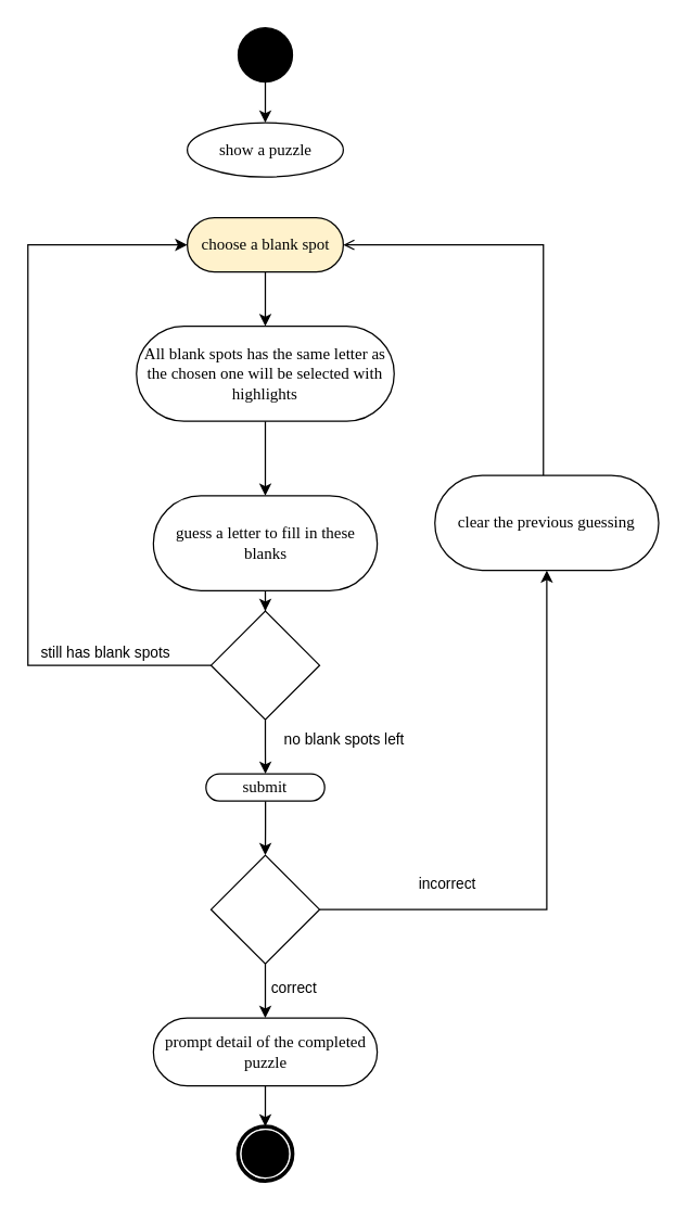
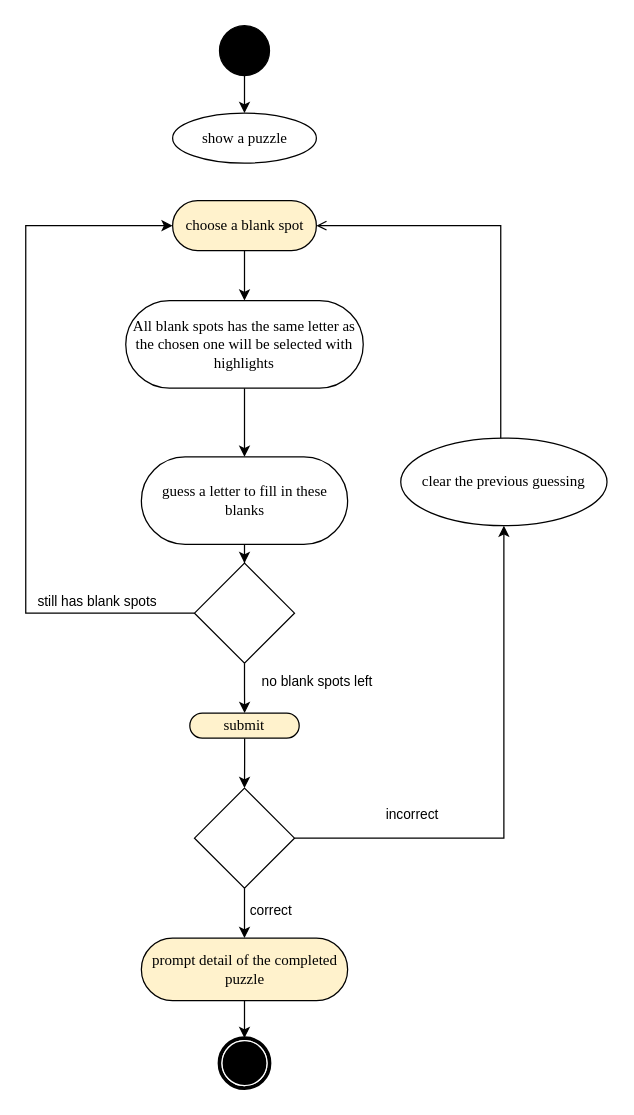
  <mxCell id="0" />
  <mxCell id="1" parent="0" />
  <mxCell id="2" value="" style="edgeStyle=orthogonalEdgeStyle;rounded=0;orthogonalLoop=1;jettySize=auto;html=1;" edge="1" parent="1" source="3" target="7"><mxGeometry relative="1" as="geometry" /></mxCell>
  <mxCell id="3" value="choose a blank spot" style="rounded=1;whiteSpace=wrap;html=1;shadow=0;comic=0;labelBackgroundColor=none;strokeWidth=1;fontFamily=Verdana;fontSize=12;align=center;arcSize=50;fillColor=#fff2cc;" vertex="1" parent="1"><mxGeometry x="137.5" y="160" width="115" height="40" as="geometry" /></mxCell>
  <mxCell id="4" value="" style="edgeStyle=orthogonalEdgeStyle;rounded=0;orthogonalLoop=1;jettySize=auto;html=1;entryX=0.5;entryY=0;entryDx=0;entryDy=0;" edge="1" parent="1" source="5" target="27"><mxGeometry relative="1" as="geometry"><mxPoint x="195" y="90" as="targetPoint" /></mxGeometry></mxCell>
  <mxCell id="5" value="" style="ellipse;whiteSpace=wrap;html=1;rounded=0;shadow=0;comic=0;labelBackgroundColor=none;strokeWidth=1;fillColor=#000000;fontFamily=Verdana;fontSize=12;align=center;" vertex="1" parent="1"><mxGeometry x="175" y="20" width="40" height="40" as="geometry" /></mxCell>
  <mxCell id="6" value="" style="edgeStyle=orthogonalEdgeStyle;rounded=0;orthogonalLoop=1;jettySize=auto;html=1;" edge="1" parent="1" source="7" target="9"><mxGeometry relative="1" as="geometry" /></mxCell>
  <mxCell id="7" value="All blank spots has the same letter as the chosen one will be selected with highlights" style="rounded=1;whiteSpace=wrap;html=1;shadow=0;comic=0;labelBackgroundColor=none;strokeWidth=1;fontFamily=Verdana;fontSize=12;align=center;arcSize=50;" vertex="1" parent="1"><mxGeometry x="100" y="240" width="190" height="70" as="geometry" /></mxCell>
  <mxCell id="8" value="" style="edgeStyle=orthogonalEdgeStyle;rounded=0;orthogonalLoop=1;jettySize=auto;html=1;entryX=0.5;entryY=0;entryDx=0;entryDy=0;" edge="1" parent="1" source="9" target="14"><mxGeometry relative="1" as="geometry"><mxPoint x="195" y="460" as="targetPoint" /></mxGeometry></mxCell>
  <mxCell id="9" value="guess a letter to fill in these blanks" style="whiteSpace=wrap;html=1;fontFamily=Verdana;rounded=1;shadow=0;comic=0;labelBackgroundColor=none;strokeWidth=1;arcSize=50;" vertex="1" parent="1"><mxGeometry x="112.5" y="365" width="165" height="70" as="geometry" /></mxCell>
  <mxCell id="10" value="" style="edgeStyle=orthogonalEdgeStyle;rounded=0;orthogonalLoop=1;jettySize=auto;html=1;entryX=0;entryY=0.5;entryDx=0;entryDy=0;exitX=0;exitY=0.5;exitDx=0;exitDy=0;" edge="1" parent="1" source="14" target="3"><mxGeometry relative="1" as="geometry"><mxPoint x="10" y="280" as="targetPoint" /><Array as="points"><mxPoint x="20" y="490" /><mxPoint x="20" y="180" /></Array></mxGeometry></mxCell>
  <mxCell id="11" value="still has blank spots" style="edgeLabel;html=1;align=center;verticalAlign=middle;resizable=0;points=[];" vertex="1" connectable="0" parent="10"><mxGeometry x="-0.613" y="1" relative="1" as="geometry"><mxPoint x="31" y="-11" as="offset" /></mxGeometry></mxCell>
  <mxCell id="12" value="" style="edgeStyle=orthogonalEdgeStyle;rounded=0;orthogonalLoop=1;jettySize=auto;html=1;" edge="1" parent="1" source="14" target="16"><mxGeometry relative="1" as="geometry" /></mxCell>
  <mxCell id="13" value="no blank spots left" style="edgeLabel;html=1;align=center;verticalAlign=middle;resizable=0;points=[];" vertex="1" connectable="0" parent="12"><mxGeometry x="0.022" y="2" relative="1" as="geometry"><mxPoint x="55" y="-5" as="offset" /></mxGeometry></mxCell>
  <mxCell id="14" value="" style="rhombus;whiteSpace=wrap;html=1;" vertex="1" parent="1"><mxGeometry x="155" y="450" width="80" height="80" as="geometry" /></mxCell>
  <mxCell id="15" value="" style="edgeStyle=orthogonalEdgeStyle;rounded=0;orthogonalLoop=1;jettySize=auto;html=1;" edge="1" parent="1" source="16" target="21"><mxGeometry relative="1" as="geometry" /></mxCell>
- <mxCell id="16" value="submit" style="whiteSpace=wrap;html=1;fontFamily=Verdana;rounded=1;shadow=0;comic=0;labelBackgroundColor=none;strokeWidth=1;arcSize=50;" vertex="1" parent="1"><mxGeometry x="151.25" y="570" width="87.5" height="20" as="geometry" /></mxCell>
+ <mxCell id="16" value="submit" style="whiteSpace=wrap;html=1;fontFamily=Verdana;rounded=1;shadow=0;comic=0;labelBackgroundColor=none;strokeWidth=1;arcSize=50;fillColor=#fff2cc;" vertex="1" parent="1"><mxGeometry x="151.25" y="570" width="87.5" height="20" as="geometry" /></mxCell>
  <mxCell id="17" value="" style="edgeStyle=orthogonalEdgeStyle;rounded=0;orthogonalLoop=1;jettySize=auto;html=1;" edge="1" parent="1" source="21" target="23"><mxGeometry relative="1" as="geometry" /></mxCell>
  <mxCell id="18" value="incorrect" style="edgeLabel;html=1;align=center;verticalAlign=middle;resizable=0;points=[];" vertex="1" connectable="0" parent="17"><mxGeometry x="-0.555" relative="1" as="geometry"><mxPoint y="-20" as="offset" /></mxGeometry></mxCell>
  <mxCell id="19" value="" style="edgeStyle=orthogonalEdgeStyle;rounded=0;orthogonalLoop=1;jettySize=auto;html=1;" edge="1" parent="1" source="21" target="25"><mxGeometry relative="1" as="geometry" /></mxCell>
  <mxCell id="20" value="correct" style="edgeLabel;html=1;align=center;verticalAlign=middle;resizable=0;points=[];" vertex="1" connectable="0" parent="19"><mxGeometry x="-0.133" relative="1" as="geometry"><mxPoint x="20" as="offset" /></mxGeometry></mxCell>
  <mxCell id="21" value="" style="rhombus;whiteSpace=wrap;html=1;" vertex="1" parent="1"><mxGeometry x="155" y="630" width="80" height="80" as="geometry" /></mxCell>
  <mxCell id="22" value="" style="edgeStyle=orthogonalEdgeStyle;rounded=0;orthogonalLoop=1;jettySize=auto;html=1;entryX=1;entryY=0.5;entryDx=0;entryDy=0;endArrow=open;" edge="1" parent="1" source="23" target="3"><mxGeometry relative="1" as="geometry"><mxPoint x="512.5" y="455" as="targetPoint" /><Array as="points"><mxPoint x="400" y="180" /></Array></mxGeometry></mxCell>
- <mxCell id="23" value="clear the previous guessing" style="whiteSpace=wrap;html=1;fontFamily=Verdana;rounded=1;shadow=0;comic=0;labelBackgroundColor=none;strokeWidth=1;arcSize=50;" vertex="1" parent="1"><mxGeometry x="320" y="350" width="165" height="70" as="geometry" /></mxCell>
+ <mxCell id="23" value="clear the previous guessing" style="ellipse;whiteSpace=wrap;html=1;fontFamily=Verdana;shadow=0;comic=0;labelBackgroundColor=none;strokeWidth=1;arcSize=50;" vertex="1" parent="1"><mxGeometry x="320" y="350" width="165" height="70" as="geometry" /></mxCell>
  <mxCell id="24" value="" style="edgeStyle=orthogonalEdgeStyle;rounded=0;orthogonalLoop=1;jettySize=auto;html=1;" edge="1" parent="1" source="25" target="26"><mxGeometry relative="1" as="geometry" /></mxCell>
- <mxCell id="25" value="prompt detail of the completed puzzle" style="whiteSpace=wrap;html=1;fontFamily=Verdana;rounded=1;shadow=0;comic=0;labelBackgroundColor=none;strokeWidth=1;arcSize=50;" vertex="1" parent="1"><mxGeometry x="112.5" y="750" width="165" height="50" as="geometry" /></mxCell>
+ <mxCell id="25" value="prompt detail of the completed puzzle" style="whiteSpace=wrap;html=1;fontFamily=Verdana;rounded=1;shadow=0;comic=0;labelBackgroundColor=none;strokeWidth=1;arcSize=50;fillColor=#fff2cc;" vertex="1" parent="1"><mxGeometry x="112.5" y="750" width="165" height="50" as="geometry" /></mxCell>
  <mxCell id="26" value="" style="shape=mxgraph.bpmn.shape;html=1;verticalLabelPosition=bottom;labelBackgroundColor=#ffffff;verticalAlign=top;perimeter=ellipsePerimeter;outline=end;symbol=terminate;rounded=0;shadow=0;comic=0;strokeWidth=1;fontFamily=Verdana;fontSize=12;align=center;" vertex="1" parent="1"><mxGeometry x="175" y="830" width="40" height="40" as="geometry" /></mxCell>
  <mxCell id="27" value="show a puzzle" style="ellipse;whiteSpace=wrap;html=1;shadow=0;comic=0;labelBackgroundColor=none;strokeWidth=1;fontFamily=Verdana;fontSize=12;align=center;arcSize=50;" vertex="1" parent="1"><mxGeometry x="137.5" y="90" width="115" height="40" as="geometry" /></mxCell>
